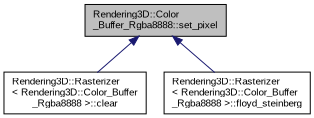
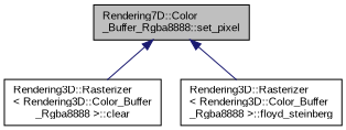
  digraph {
    rankdir=TB
    fontname="Liberation Sans"
    node [color=black fillcolor=white fontname="Liberation Sans" fontsize=10 shape=record style=filled]
    edge [color=midnightblue dir=back fontname="Liberation Sans" fontsize=10 labelfontname=Helvetica labelfontsize=10 style=solid]
-   n1 [fillcolor=grey75 fontcolor=black height=0.2 label="Rendering3D::Color\l_Buffer_Rgba8888::set_pixel" width=0.4]
+   n1 [fillcolor=grey75 fontcolor=black height=0.2 label="Rendering7D::Color\l_Buffer_Rgba8888::set_pixel" width=0.4]
    n2 [height=0.2 label="Rendering3D::Rasterizer\l\< Rendering3D::Color_Buffer\l_Rgba8888 \>::clear" width=0.4]
    n3 [height=0.2 label="Rendering3D::Rasterizer\l\< Rendering3D::Color_Buffer\l_Rgba8888 \>::floyd_steinberg" width=0.4]
    n1 -> n2
    n1 -> n3
  }
